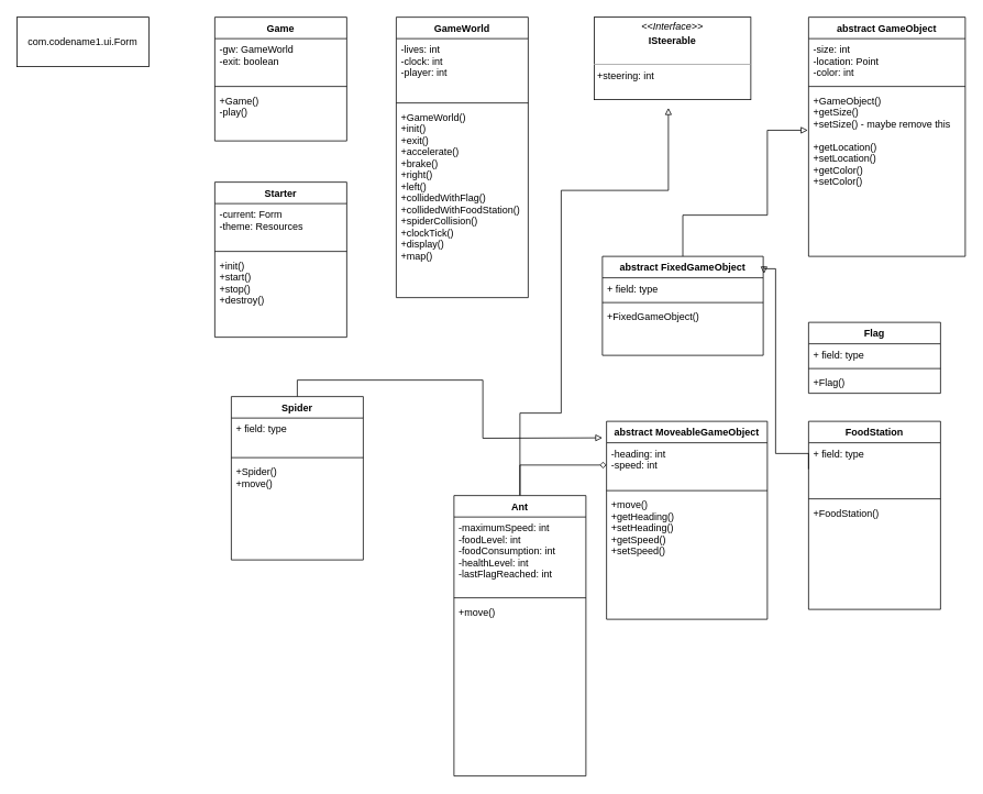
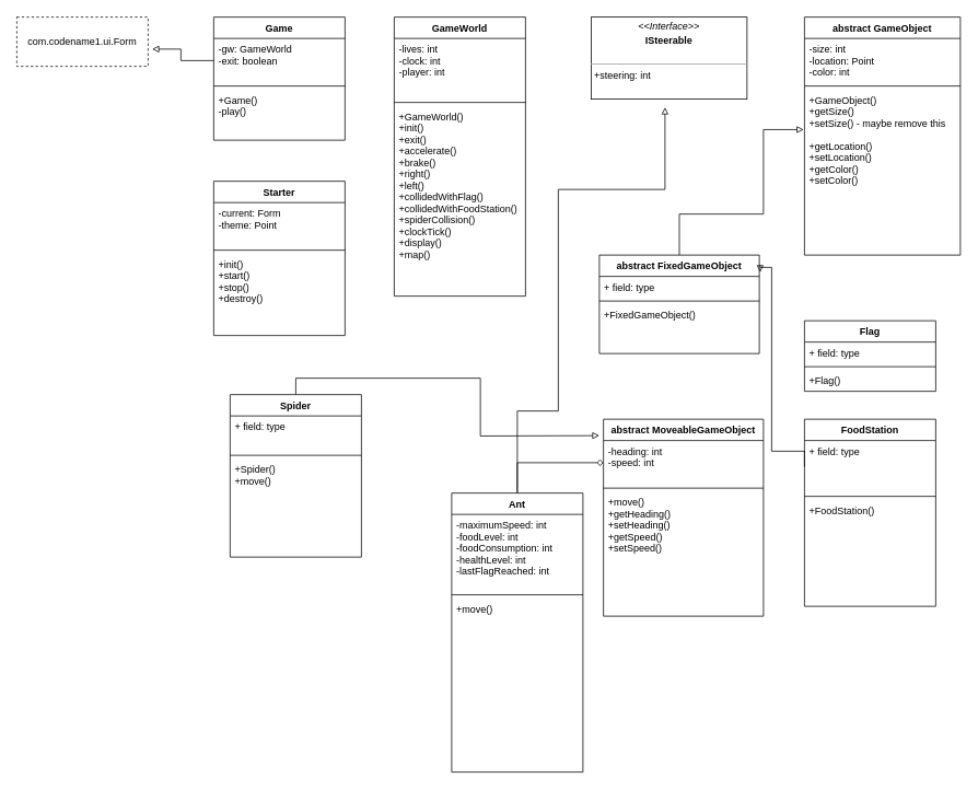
  <mxCell id="0" />
  <mxCell id="1" parent="0" />
- <mxCell id="2" value="com.codename1.ui.Form" style="rounded=0;whiteSpace=wrap;html=1;" parent="1" vertex="1"><mxGeometry x="20" y="20" width="160" height="60" as="geometry" /></mxCell>
+ <mxCell id="2" value="com.codename1.ui.Form" style="rounded=0;whiteSpace=wrap;html=1;dashed=1;" parent="1" vertex="1"><mxGeometry x="20" y="20" width="160" height="60" as="geometry" /></mxCell>
  <mxCell id="3" value="Game" style="swimlane;fontStyle=1;align=center;verticalAlign=top;childLayout=stackLayout;horizontal=1;startSize=26;horizontalStack=0;resizeParent=1;resizeParentMax=0;resizeLast=0;collapsible=1;marginBottom=0;" parent="1" vertex="1"><mxGeometry x="260" y="20" width="160" height="150" as="geometry" /></mxCell>
  <mxCell id="4" value="-gw: GameWorld&#10;-exit: boolean&#10;" style="text;strokeColor=none;fillColor=none;align=left;verticalAlign=top;spacingLeft=4;spacingRight=4;overflow=hidden;rotatable=0;points=[[0,0.5],[1,0.5]];portConstraint=eastwest;" parent="3" vertex="1"><mxGeometry y="26" width="160" height="54" as="geometry" /></mxCell>
  <mxCell id="5" value="" style="line;strokeWidth=1;fillColor=none;align=left;verticalAlign=middle;spacingTop=-1;spacingLeft=3;spacingRight=3;rotatable=0;labelPosition=right;points=[];portConstraint=eastwest;" parent="3" vertex="1"><mxGeometry y="80" width="160" height="8" as="geometry" /></mxCell>
  <mxCell id="6" value="+Game()&#10;-play()&#10;&#10;" style="text;strokeColor=none;fillColor=none;align=left;verticalAlign=top;spacingLeft=4;spacingRight=4;overflow=hidden;rotatable=0;points=[[0,0.5],[1,0.5]];portConstraint=eastwest;" parent="3" vertex="1"><mxGeometry y="88" width="160" height="62" as="geometry" /></mxCell>
+ <mxCell id="7" style="edgeStyle=orthogonalEdgeStyle;rounded=0;orthogonalLoop=1;jettySize=auto;html=1;entryX=1.031;entryY=0.65;entryDx=0;entryDy=0;entryPerimeter=0;endArrow=block;endFill=0;" parent="1" source="4" target="2" edge="1"><mxGeometry relative="1" as="geometry" /></mxCell>
  <mxCell id="8" value="GameWorld" style="swimlane;fontStyle=1;align=center;verticalAlign=top;childLayout=stackLayout;horizontal=1;startSize=26;horizontalStack=0;resizeParent=1;resizeParentMax=0;resizeLast=0;collapsible=1;marginBottom=0;" parent="1" vertex="1"><mxGeometry x="480" y="20" width="160" height="340" as="geometry" /></mxCell>
  <mxCell id="9" value="-lives: int&#10;-clock: int&#10;-player: int&#10;&#10;" style="text;strokeColor=none;fillColor=none;align=left;verticalAlign=top;spacingLeft=4;spacingRight=4;overflow=hidden;rotatable=0;points=[[0,0.5],[1,0.5]];portConstraint=eastwest;" parent="8" vertex="1"><mxGeometry y="26" width="160" height="74" as="geometry" /></mxCell>
  <mxCell id="10" value="" style="line;strokeWidth=1;fillColor=none;align=left;verticalAlign=middle;spacingTop=-1;spacingLeft=3;spacingRight=3;rotatable=0;labelPosition=right;points=[];portConstraint=eastwest;" parent="8" vertex="1"><mxGeometry y="100" width="160" height="8" as="geometry" /></mxCell>
  <mxCell id="11" value="+GameWorld()&#10;+init()&#10;+exit()&#10;+accelerate()&#10;+brake()&#10;+right()&#10;+left()&#10;+collidedWithFlag()&#10;+collidedWithFoodStation()&#10;+spiderCollision()&#10;+clockTick()&#10;+display()&#10;+map()&#10;&#10;&#10;" style="text;strokeColor=none;fillColor=none;align=left;verticalAlign=top;spacingLeft=4;spacingRight=4;overflow=hidden;rotatable=0;points=[[0,0.5],[1,0.5]];portConstraint=eastwest;" parent="8" vertex="1"><mxGeometry y="108" width="160" height="232" as="geometry" /></mxCell>
  <mxCell id="12" value="&lt;p style=&quot;margin: 0px ; margin-top: 4px ; text-align: center&quot;&gt;&lt;i&gt;&amp;lt;&amp;lt;Interface&amp;gt;&amp;gt;&lt;/i&gt;&lt;/p&gt;&lt;p style=&quot;margin: 0px ; margin-top: 4px ; text-align: center&quot;&gt;&lt;b&gt;ISteerable&lt;/b&gt;&lt;br&gt;&lt;/p&gt;&lt;br&gt;&lt;hr size=&quot;1&quot;&gt;&lt;p style=&quot;margin: 0px ; margin-left: 4px&quot;&gt;+steering: int&lt;br&gt;&lt;/p&gt;" style="verticalAlign=top;align=left;overflow=fill;fontSize=12;fontFamily=Helvetica;html=1;" parent="1" vertex="1"><mxGeometry x="720" y="20" width="190" height="100" as="geometry" /></mxCell>
  <mxCell id="13" value="abstract GameObject" style="swimlane;fontStyle=1;align=center;verticalAlign=top;childLayout=stackLayout;horizontal=1;startSize=26;horizontalStack=0;resizeParent=1;resizeParentMax=0;resizeLast=0;collapsible=1;marginBottom=0;" parent="1" vertex="1"><mxGeometry x="980" y="20" width="190" height="290" as="geometry" /></mxCell>
  <mxCell id="14" value="-size: int&#10;-location: Point&#10;-color: int&#10;&#10;" style="text;strokeColor=none;fillColor=none;align=left;verticalAlign=top;spacingLeft=4;spacingRight=4;overflow=hidden;rotatable=0;points=[[0,0.5],[1,0.5]];portConstraint=eastwest;" parent="13" vertex="1"><mxGeometry y="26" width="190" height="54" as="geometry" /></mxCell>
  <mxCell id="15" value="" style="line;strokeWidth=1;fillColor=none;align=left;verticalAlign=middle;spacingTop=-1;spacingLeft=3;spacingRight=3;rotatable=0;labelPosition=right;points=[];portConstraint=eastwest;" parent="13" vertex="1"><mxGeometry y="80" width="190" height="8" as="geometry" /></mxCell>
  <mxCell id="16" value="+GameObject()&#10;+getSize()&#10;+setSize() - maybe remove this&#10;&#10;+getLocation()&#10;+setLocation()&#10;+getColor()&#10;+setColor()&#10;" style="text;strokeColor=none;fillColor=none;align=left;verticalAlign=top;spacingLeft=4;spacingRight=4;overflow=hidden;rotatable=0;points=[[0,0.5],[1,0.5]];portConstraint=eastwest;" parent="13" vertex="1"><mxGeometry y="88" width="190" height="202" as="geometry" /></mxCell>
  <mxCell id="17" value="abstract MoveableGameObject" style="swimlane;fontStyle=1;align=center;verticalAlign=top;childLayout=stackLayout;horizontal=1;startSize=26;horizontalStack=0;resizeParent=1;resizeParentMax=0;resizeLast=0;collapsible=1;marginBottom=0;" parent="1" vertex="1"><mxGeometry x="735" y="510" width="195" height="240" as="geometry" /></mxCell>
  <mxCell id="18" value="-heading: int&#10;-speed: int&#10;" style="text;strokeColor=none;fillColor=none;align=left;verticalAlign=top;spacingLeft=4;spacingRight=4;overflow=hidden;rotatable=0;points=[[0,0.5],[1,0.5]];portConstraint=eastwest;" parent="17" vertex="1"><mxGeometry y="26" width="195" height="54" as="geometry" /></mxCell>
  <mxCell id="19" value="" style="line;strokeWidth=1;fillColor=none;align=left;verticalAlign=middle;spacingTop=-1;spacingLeft=3;spacingRight=3;rotatable=0;labelPosition=right;points=[];portConstraint=eastwest;" parent="17" vertex="1"><mxGeometry y="80" width="195" height="8" as="geometry" /></mxCell>
  <mxCell id="20" value="+move()&#10;+getHeading()&#10;+setHeading()&#10;+getSpeed()&#10;+setSpeed()&#10;" style="text;strokeColor=none;fillColor=none;align=left;verticalAlign=top;spacingLeft=4;spacingRight=4;overflow=hidden;rotatable=0;points=[[0,0.5],[1,0.5]];portConstraint=eastwest;" parent="17" vertex="1"><mxGeometry y="88" width="195" height="152" as="geometry" /></mxCell>
  <mxCell id="21" style="edgeStyle=orthogonalEdgeStyle;rounded=0;orthogonalLoop=1;jettySize=auto;html=1;entryX=-0.005;entryY=0.243;entryDx=0;entryDy=0;entryPerimeter=0;endArrow=block;endFill=0;" parent="1" source="22" target="16" edge="1"><mxGeometry relative="1" as="geometry"><Array as="points"><mxPoint x="828" y="260" /><mxPoint x="930" y="260" /><mxPoint x="930" y="157" /></Array></mxGeometry></mxCell>
  <mxCell id="22" value="abstract FixedGameObject" style="swimlane;fontStyle=1;align=center;verticalAlign=top;childLayout=stackLayout;horizontal=1;startSize=26;horizontalStack=0;resizeParent=1;resizeParentMax=0;resizeLast=0;collapsible=1;marginBottom=0;" parent="1" vertex="1"><mxGeometry x="730" y="310" width="195" height="120" as="geometry" /></mxCell>
  <mxCell id="23" value="+ field: type" style="text;strokeColor=none;fillColor=none;align=left;verticalAlign=top;spacingLeft=4;spacingRight=4;overflow=hidden;rotatable=0;points=[[0,0.5],[1,0.5]];portConstraint=eastwest;" parent="22" vertex="1"><mxGeometry y="26" width="195" height="26" as="geometry" /></mxCell>
  <mxCell id="24" value="" style="line;strokeWidth=1;fillColor=none;align=left;verticalAlign=middle;spacingTop=-1;spacingLeft=3;spacingRight=3;rotatable=0;labelPosition=right;points=[];portConstraint=eastwest;" parent="22" vertex="1"><mxGeometry y="52" width="195" height="8" as="geometry" /></mxCell>
  <mxCell id="25" value="+FixedGameObject()" style="text;strokeColor=none;fillColor=none;align=left;verticalAlign=top;spacingLeft=4;spacingRight=4;overflow=hidden;rotatable=0;points=[[0,0.5],[1,0.5]];portConstraint=eastwest;" parent="22" vertex="1"><mxGeometry y="60" width="195" height="60" as="geometry" /></mxCell>
  <mxCell id="26" value="Flag" style="swimlane;fontStyle=1;align=center;verticalAlign=top;childLayout=stackLayout;horizontal=1;startSize=26;horizontalStack=0;resizeParent=1;resizeParentMax=0;resizeLast=0;collapsible=1;marginBottom=0;" parent="1" vertex="1"><mxGeometry x="980" y="390" width="160" height="86" as="geometry" /></mxCell>
  <mxCell id="27" value="+ field: type" style="text;strokeColor=none;fillColor=none;align=left;verticalAlign=top;spacingLeft=4;spacingRight=4;overflow=hidden;rotatable=0;points=[[0,0.5],[1,0.5]];portConstraint=eastwest;" parent="26" vertex="1"><mxGeometry y="26" width="160" height="26" as="geometry" /></mxCell>
  <mxCell id="28" value="" style="line;strokeWidth=1;fillColor=none;align=left;verticalAlign=middle;spacingTop=-1;spacingLeft=3;spacingRight=3;rotatable=0;labelPosition=right;points=[];portConstraint=eastwest;" parent="26" vertex="1"><mxGeometry y="52" width="160" height="8" as="geometry" /></mxCell>
  <mxCell id="29" value="+Flag()" style="text;strokeColor=none;fillColor=none;align=left;verticalAlign=top;spacingLeft=4;spacingRight=4;overflow=hidden;rotatable=0;points=[[0,0.5],[1,0.5]];portConstraint=eastwest;" parent="26" vertex="1"><mxGeometry y="60" width="160" height="26" as="geometry" /></mxCell>
  <mxCell id="30" value="FoodStation" style="swimlane;fontStyle=1;align=center;verticalAlign=top;childLayout=stackLayout;horizontal=1;startSize=26;horizontalStack=0;resizeParent=1;resizeParentMax=0;resizeLast=0;collapsible=1;marginBottom=0;" parent="1" vertex="1"><mxGeometry x="980" y="510" width="160" height="228" as="geometry" /></mxCell>
  <mxCell id="31" value="+ field: type" style="text;strokeColor=none;fillColor=none;align=left;verticalAlign=top;spacingLeft=4;spacingRight=4;overflow=hidden;rotatable=0;points=[[0,0.5],[1,0.5]];portConstraint=eastwest;" parent="30" vertex="1"><mxGeometry y="26" width="160" height="64" as="geometry" /></mxCell>
  <mxCell id="32" value="" style="line;strokeWidth=1;fillColor=none;align=left;verticalAlign=middle;spacingTop=-1;spacingLeft=3;spacingRight=3;rotatable=0;labelPosition=right;points=[];portConstraint=eastwest;" parent="30" vertex="1"><mxGeometry y="90" width="160" height="8" as="geometry" /></mxCell>
  <mxCell id="33" value="+FoodStation()" style="text;strokeColor=none;fillColor=none;align=left;verticalAlign=top;spacingLeft=4;spacingRight=4;overflow=hidden;rotatable=0;points=[[0,0.5],[1,0.5]];portConstraint=eastwest;" parent="30" vertex="1"><mxGeometry y="98" width="160" height="130" as="geometry" /></mxCell>
  <mxCell id="34" style="edgeStyle=orthogonalEdgeStyle;rounded=0;orthogonalLoop=1;jettySize=auto;html=1;exitX=0;exitY=0.5;exitDx=0;exitDy=0;entryX=1.005;entryY=0.174;entryDx=0;entryDy=0;entryPerimeter=0;endArrow=block;endFill=0;" parent="1" source="31" target="22" edge="1"><mxGeometry relative="1" as="geometry"><Array as="points"><mxPoint x="980" y="549" /><mxPoint x="940" y="549" /><mxPoint x="940" y="325" /></Array></mxGeometry></mxCell>
  <mxCell id="35" style="edgeStyle=orthogonalEdgeStyle;rounded=0;orthogonalLoop=1;jettySize=auto;html=1;exitX=0.5;exitY=0;exitDx=0;exitDy=0;endArrow=block;endFill=0;" parent="1" source="36" edge="1"><mxGeometry relative="1" as="geometry"><mxPoint x="730" y="530" as="targetPoint" /></mxGeometry></mxCell>
  <mxCell id="36" value="Spider" style="swimlane;fontStyle=1;align=center;verticalAlign=top;childLayout=stackLayout;horizontal=1;startSize=26;horizontalStack=0;resizeParent=1;resizeParentMax=0;resizeLast=0;collapsible=1;marginBottom=0;" parent="1" vertex="1"><mxGeometry x="280" y="480" width="160" height="198" as="geometry" /></mxCell>
  <mxCell id="37" value="+ field: type" style="text;strokeColor=none;fillColor=none;align=left;verticalAlign=top;spacingLeft=4;spacingRight=4;overflow=hidden;rotatable=0;points=[[0,0.5],[1,0.5]];portConstraint=eastwest;" parent="36" vertex="1"><mxGeometry y="26" width="160" height="44" as="geometry" /></mxCell>
  <mxCell id="38" value="" style="line;strokeWidth=1;fillColor=none;align=left;verticalAlign=middle;spacingTop=-1;spacingLeft=3;spacingRight=3;rotatable=0;labelPosition=right;points=[];portConstraint=eastwest;" parent="36" vertex="1"><mxGeometry y="70" width="160" height="8" as="geometry" /></mxCell>
  <mxCell id="39" value="+Spider()&#10;+move()&#10;&#10;&#10;" style="text;strokeColor=none;fillColor=none;align=left;verticalAlign=top;spacingLeft=4;spacingRight=4;overflow=hidden;rotatable=0;points=[[0,0.5],[1,0.5]];portConstraint=eastwest;" parent="36" vertex="1"><mxGeometry y="78" width="160" height="120" as="geometry" /></mxCell>
  <mxCell id="40" style="edgeStyle=orthogonalEdgeStyle;rounded=0;orthogonalLoop=1;jettySize=auto;html=1;endArrow=block;endFill=0;" parent="1" source="42" edge="1"><mxGeometry relative="1" as="geometry"><mxPoint x="810" y="130" as="targetPoint" /><Array as="points"><mxPoint x="630" y="500" /><mxPoint x="680" y="500" /><mxPoint x="680" y="230" /><mxPoint x="810" y="230" /></Array></mxGeometry></mxCell>
  <mxCell id="41" style="edgeStyle=orthogonalEdgeStyle;rounded=0;orthogonalLoop=1;jettySize=auto;html=1;exitX=0.5;exitY=0;exitDx=0;exitDy=0;endArrow=diamond;endFill=0;" parent="1" source="42" target="18" edge="1"><mxGeometry relative="1" as="geometry" /></mxCell>
  <mxCell id="42" value="Ant" style="swimlane;fontStyle=1;align=center;verticalAlign=top;childLayout=stackLayout;horizontal=1;startSize=26;horizontalStack=0;resizeParent=1;resizeParentMax=0;resizeLast=0;collapsible=1;marginBottom=0;" parent="1" vertex="1"><mxGeometry x="550" y="600" width="160" height="340" as="geometry" /></mxCell>
  <mxCell id="43" value="-maximumSpeed: int&#10;-foodLevel: int&#10;-foodConsumption: int&#10;-healthLevel: int&#10;-lastFlagReached: int&#10;" style="text;strokeColor=none;fillColor=none;align=left;verticalAlign=top;spacingLeft=4;spacingRight=4;overflow=hidden;rotatable=0;points=[[0,0.5],[1,0.5]];portConstraint=eastwest;" parent="42" vertex="1"><mxGeometry y="26" width="160" height="94" as="geometry" /></mxCell>
  <mxCell id="44" value="" style="line;strokeWidth=1;fillColor=none;align=left;verticalAlign=middle;spacingTop=-1;spacingLeft=3;spacingRight=3;rotatable=0;labelPosition=right;points=[];portConstraint=eastwest;" parent="42" vertex="1"><mxGeometry y="120" width="160" height="8" as="geometry" /></mxCell>
  <mxCell id="45" value="+move()" style="text;strokeColor=none;fillColor=none;align=left;verticalAlign=top;spacingLeft=4;spacingRight=4;overflow=hidden;rotatable=0;points=[[0,0.5],[1,0.5]];portConstraint=eastwest;" parent="42" vertex="1"><mxGeometry y="128" width="160" height="212" as="geometry" /></mxCell>
  <mxCell id="46" value="Starter" style="swimlane;fontStyle=1;align=center;verticalAlign=top;childLayout=stackLayout;horizontal=1;startSize=26;horizontalStack=0;resizeParent=1;resizeParentMax=0;resizeLast=0;collapsible=1;marginBottom=0;" parent="1" vertex="1"><mxGeometry x="260" y="220" width="160" height="188" as="geometry" /></mxCell>
- <mxCell id="47" value="-current: Form&#10;-theme: Resources&#10;" style="text;strokeColor=none;fillColor=none;align=left;verticalAlign=top;spacingLeft=4;spacingRight=4;overflow=hidden;rotatable=0;points=[[0,0.5],[1,0.5]];portConstraint=eastwest;" parent="46" vertex="1"><mxGeometry y="26" width="160" height="54" as="geometry" /></mxCell>
+ <mxCell id="47" value="-current: Form&#10;-theme: Point&#10;" style="text;strokeColor=none;fillColor=none;align=left;verticalAlign=top;spacingLeft=4;spacingRight=4;overflow=hidden;rotatable=0;points=[[0,0.5],[1,0.5]];portConstraint=eastwest;" parent="46" vertex="1"><mxGeometry y="26" width="160" height="54" as="geometry" /></mxCell>
  <mxCell id="48" value="" style="line;strokeWidth=1;fillColor=none;align=left;verticalAlign=middle;spacingTop=-1;spacingLeft=3;spacingRight=3;rotatable=0;labelPosition=right;points=[];portConstraint=eastwest;" parent="46" vertex="1"><mxGeometry y="80" width="160" height="8" as="geometry" /></mxCell>
  <mxCell id="49" value="+init()&#10;+start()&#10;+stop()&#10;+destroy()&#10;&#10;" style="text;strokeColor=none;fillColor=none;align=left;verticalAlign=top;spacingLeft=4;spacingRight=4;overflow=hidden;rotatable=0;points=[[0,0.5],[1,0.5]];portConstraint=eastwest;" parent="46" vertex="1"><mxGeometry y="88" width="160" height="100" as="geometry" /></mxCell>
